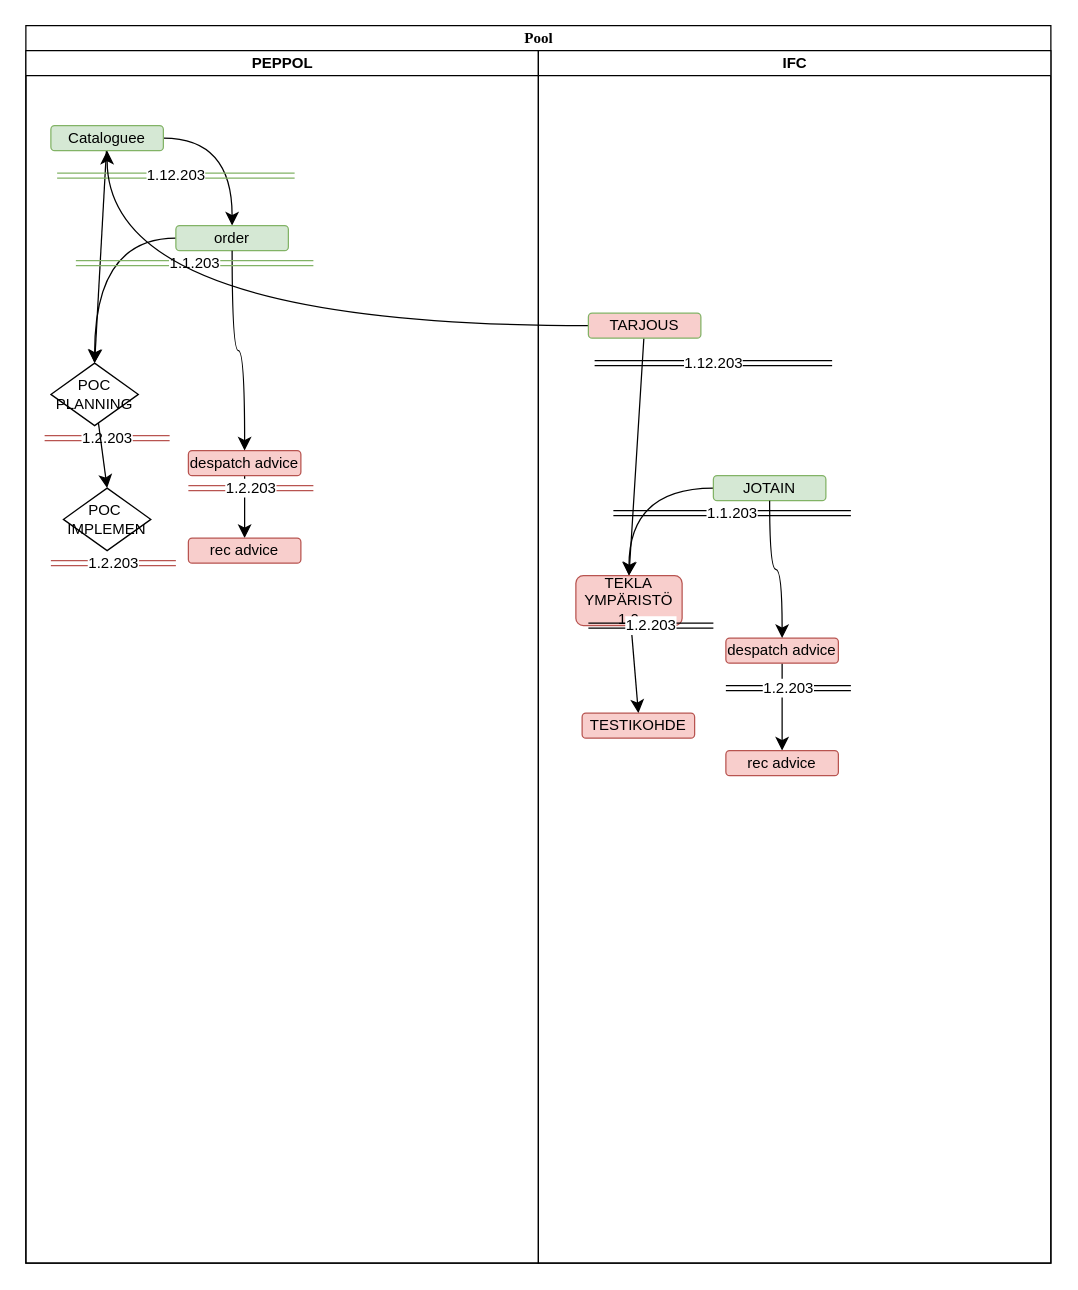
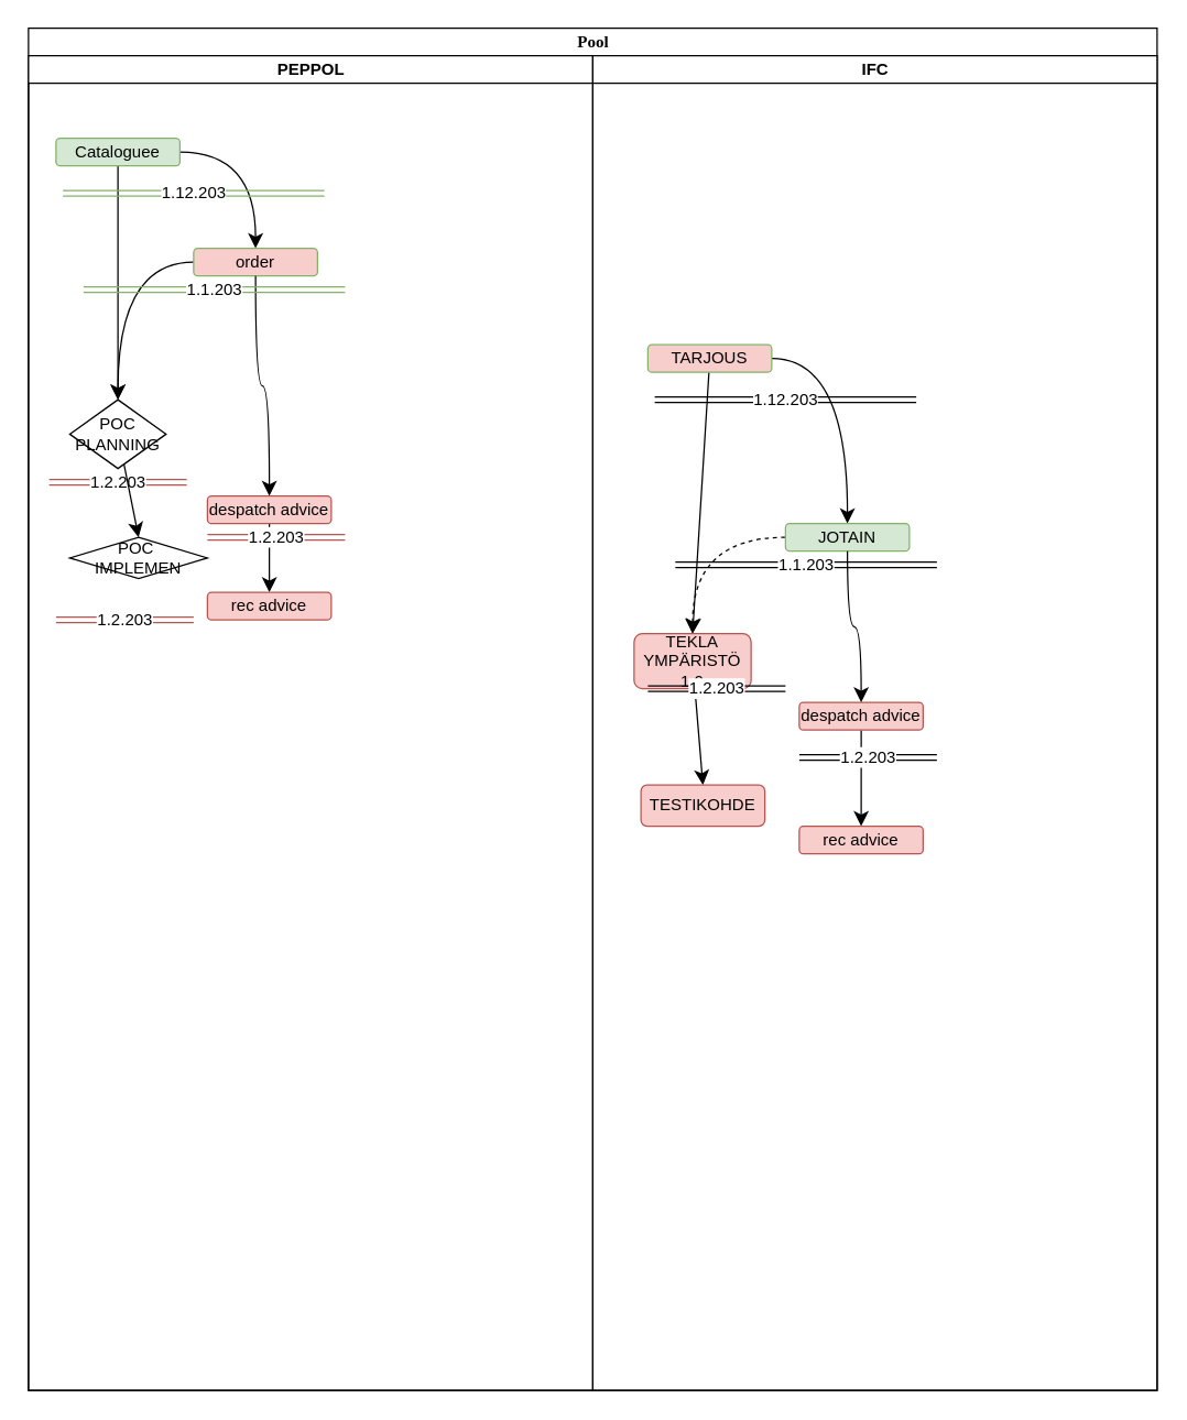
  <mxCell id="0" />
  <mxCell id="1" parent="0" />
  <mxCell id="2" value="Pool" style="swimlane;html=1;childLayout=stackLayout;startSize=20;rounded=0;shadow=0;comic=0;labelBackgroundColor=none;strokeWidth=1;fontFamily=Verdana;fontSize=12;align=center;" parent="1" vertex="1"><mxGeometry x="20" y="20" width="820" height="990" as="geometry" /></mxCell>
  <mxCell id="3" value="PEPPOL" style="swimlane;html=1;startSize=20;" parent="2" vertex="1"><mxGeometry y="20" width="410" height="970" as="geometry" /></mxCell>
  <mxCell id="4" style="edgeStyle=orthogonalEdgeStyle;rounded=0;orthogonalLoop=1;jettySize=auto;html=1;entryX=0.5;entryY=0;entryDx=0;entryDy=0;fontSize=12;startSize=8;endSize=8;curved=1;" parent="3" source="6" target="9" edge="1"><mxGeometry relative="1" as="geometry" /></mxCell>
  <mxCell id="5" style="edgeStyle=none;curved=1;rounded=0;orthogonalLoop=1;jettySize=auto;html=1;entryX=0.5;entryY=0;entryDx=0;entryDy=0;fontSize=12;startSize=8;endSize=8;" parent="3" source="6" target="18" edge="1"><mxGeometry relative="1" as="geometry"><mxPoint x="65" y="240" as="targetPoint" /></mxGeometry></mxCell>
  <mxCell id="6" value="Cataloguee" style="rounded=1;whiteSpace=wrap;html=1;fillColor=#d5e8d4;strokeColor=#82b366;" parent="3" vertex="1"><mxGeometry x="20" y="60" width="90" height="20" as="geometry" /></mxCell>
  <mxCell id="7" value="1.12.203" style="shape=link;html=1;rounded=0;fontSize=12;startSize=8;endSize=8;curved=1;fillColor=#d5e8d4;strokeColor=#82b366;" parent="3" edge="1"><mxGeometry width="100" relative="1" as="geometry"><mxPoint x="25" y="100" as="sourcePoint" /><mxPoint x="215" y="100" as="targetPoint" /></mxGeometry></mxCell>
  <mxCell id="8" style="edgeStyle=orthogonalEdgeStyle;curved=1;rounded=0;orthogonalLoop=1;jettySize=auto;html=1;entryX=0.5;entryY=0;entryDx=0;entryDy=0;fontSize=12;startSize=8;endSize=8;" parent="3" source="9" target="18" edge="1"><mxGeometry relative="1" as="geometry"><mxPoint x="65" y="240" as="targetPoint" /></mxGeometry></mxCell>
- <mxCell id="9" value="order" style="rounded=1;whiteSpace=wrap;html=1;fillColor=#d5e8d4;strokeColor=#82b366;" parent="3" vertex="1"><mxGeometry x="120" y="140" width="90" height="20" as="geometry" /></mxCell>
+ <mxCell id="9" value="order" style="rounded=1;whiteSpace=wrap;html=1;fillColor=#f8cecc;strokeColor=#82b366;" parent="3" vertex="1"><mxGeometry x="120" y="140" width="90" height="20" as="geometry" /></mxCell>
  <mxCell id="10" style="edgeStyle=orthogonalEdgeStyle;curved=1;rounded=0;orthogonalLoop=1;jettySize=auto;html=1;entryX=0.5;entryY=0;entryDx=0;entryDy=0;fontSize=12;startSize=8;endSize=8;exitX=0.5;exitY=1;exitDx=0;exitDy=0;" parent="3" source="11" target="12" edge="1"><mxGeometry relative="1" as="geometry" /></mxCell>
  <mxCell id="11" value="despatch advice" style="rounded=1;whiteSpace=wrap;html=1;fillColor=#f8cecc;strokeColor=#b85450;" parent="3" vertex="1"><mxGeometry x="130" y="320" width="90" height="20" as="geometry" /></mxCell>
  <mxCell id="12" value="rec advice" style="rounded=1;whiteSpace=wrap;html=1;fillColor=#f8cecc;strokeColor=#b85450;" parent="3" vertex="1"><mxGeometry x="130" y="390" width="90" height="20" as="geometry" /></mxCell>
  <mxCell id="13" style="edgeStyle=orthogonalEdgeStyle;curved=1;rounded=0;orthogonalLoop=1;jettySize=auto;html=1;fontSize=12;startSize=8;endSize=8;entryX=0.5;entryY=0;entryDx=0;entryDy=0;" parent="3" source="9" target="11" edge="1"><mxGeometry relative="1" as="geometry"><mxPoint x="75" y="320" as="targetPoint" /></mxGeometry></mxCell>
  <mxCell id="14" value="1.1.203" style="shape=link;html=1;rounded=0;fontSize=12;startSize=8;endSize=8;curved=1;fillColor=#d5e8d4;strokeColor=#82b366;" parent="3" edge="1"><mxGeometry width="100" relative="1" as="geometry"><mxPoint x="40" y="170" as="sourcePoint" /><mxPoint x="230" y="170" as="targetPoint" /></mxGeometry></mxCell>
  <mxCell id="15" value="1.2.203" style="shape=link;html=1;rounded=0;fontSize=12;startSize=8;endSize=8;curved=1;fillColor=#f8cecc;strokeColor=#b85450;" parent="3" edge="1"><mxGeometry width="100" relative="1" as="geometry"><mxPoint x="15" y="310" as="sourcePoint" /><mxPoint x="115" y="310" as="targetPoint" /></mxGeometry></mxCell>
  <mxCell id="16" value="1.2.203" style="shape=link;html=1;rounded=0;fontSize=12;startSize=8;endSize=8;curved=1;fillColor=#f8cecc;strokeColor=#b85450;" parent="3" edge="1"><mxGeometry width="100" relative="1" as="geometry"><mxPoint x="130" y="350" as="sourcePoint" /><mxPoint x="230" y="350" as="targetPoint" /></mxGeometry></mxCell>
  <mxCell id="17" style="edgeStyle=none;curved=1;rounded=0;orthogonalLoop=1;jettySize=auto;html=1;entryX=0.5;entryY=0;entryDx=0;entryDy=0;fontSize=12;startSize=8;endSize=8;" parent="3" source="18" target="19" edge="1"><mxGeometry relative="1" as="geometry" /></mxCell>
- <mxCell id="18" value="POC&lt;div&gt;PLANNING&lt;/div&gt;" style="rhombus;whiteSpace=wrap;html=1;" parent="3" vertex="1"><mxGeometry x="20" y="250" width="70" height="50" as="geometry" /></mxCell>
- <mxCell id="19" value="POC&amp;nbsp;&lt;div&gt;IMPLEMEN&lt;/div&gt;" style="rhombus;whiteSpace=wrap;html=1;" parent="3" vertex="1"><mxGeometry x="30" y="350" width="70" height="50" as="geometry" /></mxCell>
+ <mxCell id="18" value="POC&lt;div&gt;PLANNING&lt;/div&gt;" style="rhombus;whiteSpace=wrap;html=1;" parent="3" vertex="1"><mxGeometry x="30" y="250" width="70" height="50" as="geometry" /></mxCell>
+ <mxCell id="19" value="POC&amp;nbsp;&lt;div&gt;IMPLEMEN&lt;/div&gt;" style="rhombus;whiteSpace=wrap;html=1;" parent="3" vertex="1"><mxGeometry x="30" y="350" width="100" height="30" as="geometry" /></mxCell>
  <mxCell id="20" value="1.2.203" style="shape=link;html=1;rounded=0;fontSize=12;startSize=8;endSize=8;curved=1;fillColor=#f8cecc;strokeColor=#b85450;" parent="3" edge="1"><mxGeometry width="100" relative="1" as="geometry"><mxPoint x="20" y="410" as="sourcePoint" /><mxPoint x="120" y="410" as="targetPoint" /></mxGeometry></mxCell>
  <mxCell id="21" value="IFC" style="swimlane;html=1;startSize=20;" parent="2" vertex="1"><mxGeometry x="410" y="20" width="410" height="970" as="geometry" /></mxCell>
- <mxCell id="22" style="edgeStyle=orthogonalEdgeStyle;rounded=0;orthogonalLoop=1;jettySize=auto;html=1;fontSize=12;startSize=8;endSize=8;curved=1;" parent="21" source="24" target="6" edge="1"><mxGeometry relative="1" as="geometry" /></mxCell>
+ <mxCell id="22" style="edgeStyle=orthogonalEdgeStyle;rounded=0;orthogonalLoop=1;jettySize=auto;html=1;entryX=0.5;entryY=0;entryDx=0;entryDy=0;fontSize=12;startSize=8;endSize=8;curved=1;" parent="21" source="24" target="27" edge="1"><mxGeometry relative="1" as="geometry" /></mxCell>
  <mxCell id="23" style="edgeStyle=none;curved=1;rounded=0;orthogonalLoop=1;jettySize=auto;html=1;entryX=0.5;entryY=0;entryDx=0;entryDy=0;fontSize=12;startSize=8;endSize=8;" parent="21" source="24" target="34" edge="1"><mxGeometry relative="1" as="geometry" /></mxCell>
  <mxCell id="24" value="TARJOUS" style="rounded=1;whiteSpace=wrap;html=1;fillColor=#f8cecc;strokeColor=#82b366;" parent="21" vertex="1"><mxGeometry x="40" y="210" width="90" height="20" as="geometry" /></mxCell>
  <mxCell id="25" value="1.12.203" style="shape=link;html=1;rounded=0;fontSize=12;startSize=8;endSize=8;curved=1;" parent="21" edge="1"><mxGeometry width="100" relative="1" as="geometry"><mxPoint x="45" y="250" as="sourcePoint" /><mxPoint x="235" y="250" as="targetPoint" /></mxGeometry></mxCell>
- <mxCell id="26" style="edgeStyle=orthogonalEdgeStyle;curved=1;rounded=0;orthogonalLoop=1;jettySize=auto;html=1;entryX=0.5;entryY=0;entryDx=0;entryDy=0;fontSize=12;startSize=8;endSize=8;" parent="21" source="27" target="34" edge="1"><mxGeometry relative="1" as="geometry" /></mxCell>
+ <mxCell id="26" style="edgeStyle=orthogonalEdgeStyle;curved=1;rounded=0;orthogonalLoop=1;jettySize=auto;html=1;entryX=0.5;entryY=0;entryDx=0;entryDy=0;fontSize=12;startSize=8;endSize=8;dashed=1;" parent="21" source="27" target="34" edge="1"><mxGeometry relative="1" as="geometry" /></mxCell>
  <mxCell id="27" value="JOTAIN" style="rounded=1;whiteSpace=wrap;html=1;fillColor=#d5e8d4;strokeColor=#82b366;" parent="21" vertex="1"><mxGeometry x="140" y="340" width="90" height="20" as="geometry" /></mxCell>
  <mxCell id="28" style="edgeStyle=orthogonalEdgeStyle;curved=1;rounded=0;orthogonalLoop=1;jettySize=auto;html=1;entryX=0.5;entryY=0;entryDx=0;entryDy=0;fontSize=12;startSize=8;endSize=8;exitX=0.5;exitY=1;exitDx=0;exitDy=0;" parent="21" source="29" target="30" edge="1"><mxGeometry relative="1" as="geometry" /></mxCell>
  <mxCell id="29" value="despatch advice" style="rounded=1;whiteSpace=wrap;html=1;fillColor=#f8cecc;strokeColor=#b85450;" parent="21" vertex="1"><mxGeometry x="150" y="470" width="90" height="20" as="geometry" /></mxCell>
  <mxCell id="30" value="rec advice" style="rounded=1;whiteSpace=wrap;html=1;fillColor=#f8cecc;strokeColor=#b85450;" parent="21" vertex="1"><mxGeometry x="150" y="560" width="90" height="20" as="geometry" /></mxCell>
  <mxCell id="31" style="edgeStyle=orthogonalEdgeStyle;curved=1;rounded=0;orthogonalLoop=1;jettySize=auto;html=1;fontSize=12;startSize=8;endSize=8;entryX=0.5;entryY=0;entryDx=0;entryDy=0;" parent="21" source="27" target="29" edge="1"><mxGeometry relative="1" as="geometry"><mxPoint x="95" y="470" as="targetPoint" /></mxGeometry></mxCell>
  <mxCell id="32" value="1.1.203" style="shape=link;html=1;rounded=0;fontSize=12;startSize=8;endSize=8;curved=1;" parent="21" edge="1"><mxGeometry width="100" relative="1" as="geometry"><mxPoint x="60" y="370" as="sourcePoint" /><mxPoint x="250" y="370" as="targetPoint" /></mxGeometry></mxCell>
  <mxCell id="33" style="edgeStyle=none;curved=1;rounded=0;orthogonalLoop=1;jettySize=auto;html=1;fontSize=12;startSize=8;endSize=8;entryX=0.5;entryY=0;entryDx=0;entryDy=0;" parent="21" source="34" target="35" edge="1"><mxGeometry relative="1" as="geometry"><mxPoint x="85" y="520.0" as="targetPoint" /></mxGeometry></mxCell>
  <mxCell id="34" value="TEKLA YMPÄRISTÖ 1.0" style="rounded=1;whiteSpace=wrap;html=1;fillColor=#f8cecc;strokeColor=#b85450;" parent="21" vertex="1"><mxGeometry x="30" y="420" width="85" height="40" as="geometry" /></mxCell>
- <mxCell id="35" value="TESTIKOHDE" style="rounded=1;whiteSpace=wrap;html=1;fillColor=#f8cecc;strokeColor=#b85450;" parent="21" vertex="1"><mxGeometry x="35" y="530" width="90" height="20" as="geometry" /></mxCell>
+ <mxCell id="35" value="TESTIKOHDE" style="rounded=1;whiteSpace=wrap;html=1;fillColor=#f8cecc;strokeColor=#b85450;" parent="21" vertex="1"><mxGeometry x="35" y="530" width="90" height="30" as="geometry" /></mxCell>
  <mxCell id="36" value="1.2.203" style="shape=link;html=1;rounded=0;fontSize=12;startSize=8;endSize=8;curved=1;" parent="21" edge="1"><mxGeometry width="100" relative="1" as="geometry"><mxPoint x="40" y="460" as="sourcePoint" /><mxPoint x="140" y="460" as="targetPoint" /></mxGeometry></mxCell>
  <mxCell id="37" value="1.2.203" style="shape=link;html=1;rounded=0;fontSize=12;startSize=8;endSize=8;curved=1;" parent="21" edge="1"><mxGeometry width="100" relative="1" as="geometry"><mxPoint x="150" y="510" as="sourcePoint" /><mxPoint x="250" y="510" as="targetPoint" /></mxGeometry></mxCell>
